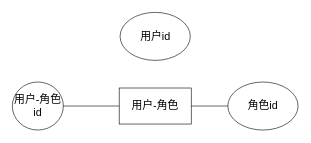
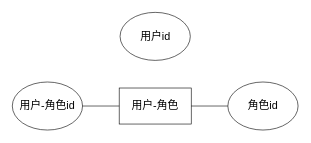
  <mxCell id="0" />
  <mxCell id="1" parent="0" />
  <mxCell id="2" value="&lt;font style=&quot;font-size: 18px;&quot;&gt;用户-角色&lt;/font&gt;" style="rounded=0;whiteSpace=wrap;html=1;" vertex="1" parent="1"><mxGeometry x="198" y="146" width="120" height="60" as="geometry" /></mxCell>
- <mxCell id="3" value="&lt;font style=&quot;font-size: 18px;&quot;&gt;用户-角色id&lt;/font&gt;" style="ellipse;whiteSpace=wrap;html=1;" vertex="1" parent="1"><mxGeometry x="20" y="136" width="85" height="80" as="geometry" /></mxCell>
+ <mxCell id="3" value="&lt;font style=&quot;font-size: 18px;&quot;&gt;用户-角色id&lt;/font&gt;" style="ellipse;whiteSpace=wrap;html=1;" vertex="1" parent="1"><mxGeometry x="20" y="136" width="117" height="80" as="geometry" /></mxCell>
  <mxCell id="4" value="&lt;font style=&quot;font-size: 18px;&quot;&gt;角色id&lt;/font&gt;" style="ellipse;whiteSpace=wrap;html=1;" vertex="1" parent="1"><mxGeometry x="379" y="136" width="117" height="80" as="geometry" /></mxCell>
  <mxCell id="5" value="&lt;font style=&quot;font-size: 18px;&quot;&gt;用户id&lt;/font&gt;" style="ellipse;whiteSpace=wrap;html=1;" vertex="1" parent="1"><mxGeometry x="199.5" y="20" width="117" height="80" as="geometry" /></mxCell>
  <mxCell id="6" value="" style="endArrow=none;html=1;rounded=0;exitX=1;exitY=0.5;exitDx=0;exitDy=0;entryX=0;entryY=0.5;entryDx=0;entryDy=0;" edge="1" parent="1" source="3" target="2"><mxGeometry width="50" height="50" relative="1" as="geometry"><mxPoint x="162" y="140" as="sourcePoint" /><mxPoint x="212" y="90" as="targetPoint" /></mxGeometry></mxCell>
  <mxCell id="7" value="" style="endArrow=none;html=1;rounded=0;exitX=1;exitY=0.5;exitDx=0;exitDy=0;entryX=0;entryY=0.5;entryDx=0;entryDy=0;" edge="1" parent="1" source="2" target="4"><mxGeometry width="50" height="50" relative="1" as="geometry"><mxPoint x="133" y="184" as="sourcePoint" /><mxPoint x="206" y="184" as="targetPoint" /></mxGeometry></mxCell>
